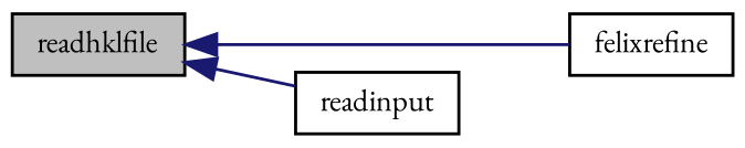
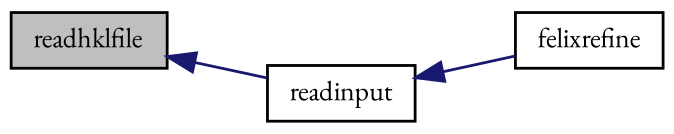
  digraph {
    fontname="EB Garamond"
    rankdir=LR
    node [color=black fillcolor=white fontname="EB Garamond" fontsize=10 shape=record style=filled]
    edge [color=midnightblue dir=back fontname="EB Garamond" fontsize=10 labelfontname=Helvetica labelfontsize=10 style=solid]
    n1 [fillcolor=grey75 fontcolor=black height=0.2 label=readhklfile width=0.4]
    n2 [height=0.2 label=felixrefine width=0.4]
    n3 [height=0.2 label=readinput width=0.4]
-   n1 -> n2
+   n3 -> n2
    n1 -> n3
  }
